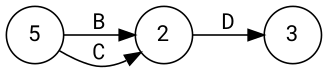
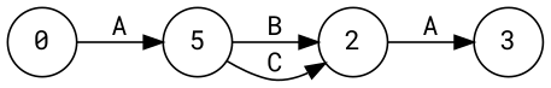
  digraph {
    fontname="Roboto Mono"
    rankdir=LR
    node [fontname="Roboto Mono" shape=circle]
    edge [fontname="Roboto Mono"]
    n1 [label=5]
+   0
    2
    3
    n1 -> 2 [label=B]
    n1 -> 2 [label=C]
-   2 -> 3 [label=D]
+   0 -> n1 [label=A]
+   2 -> 3 [label=A]
  }
